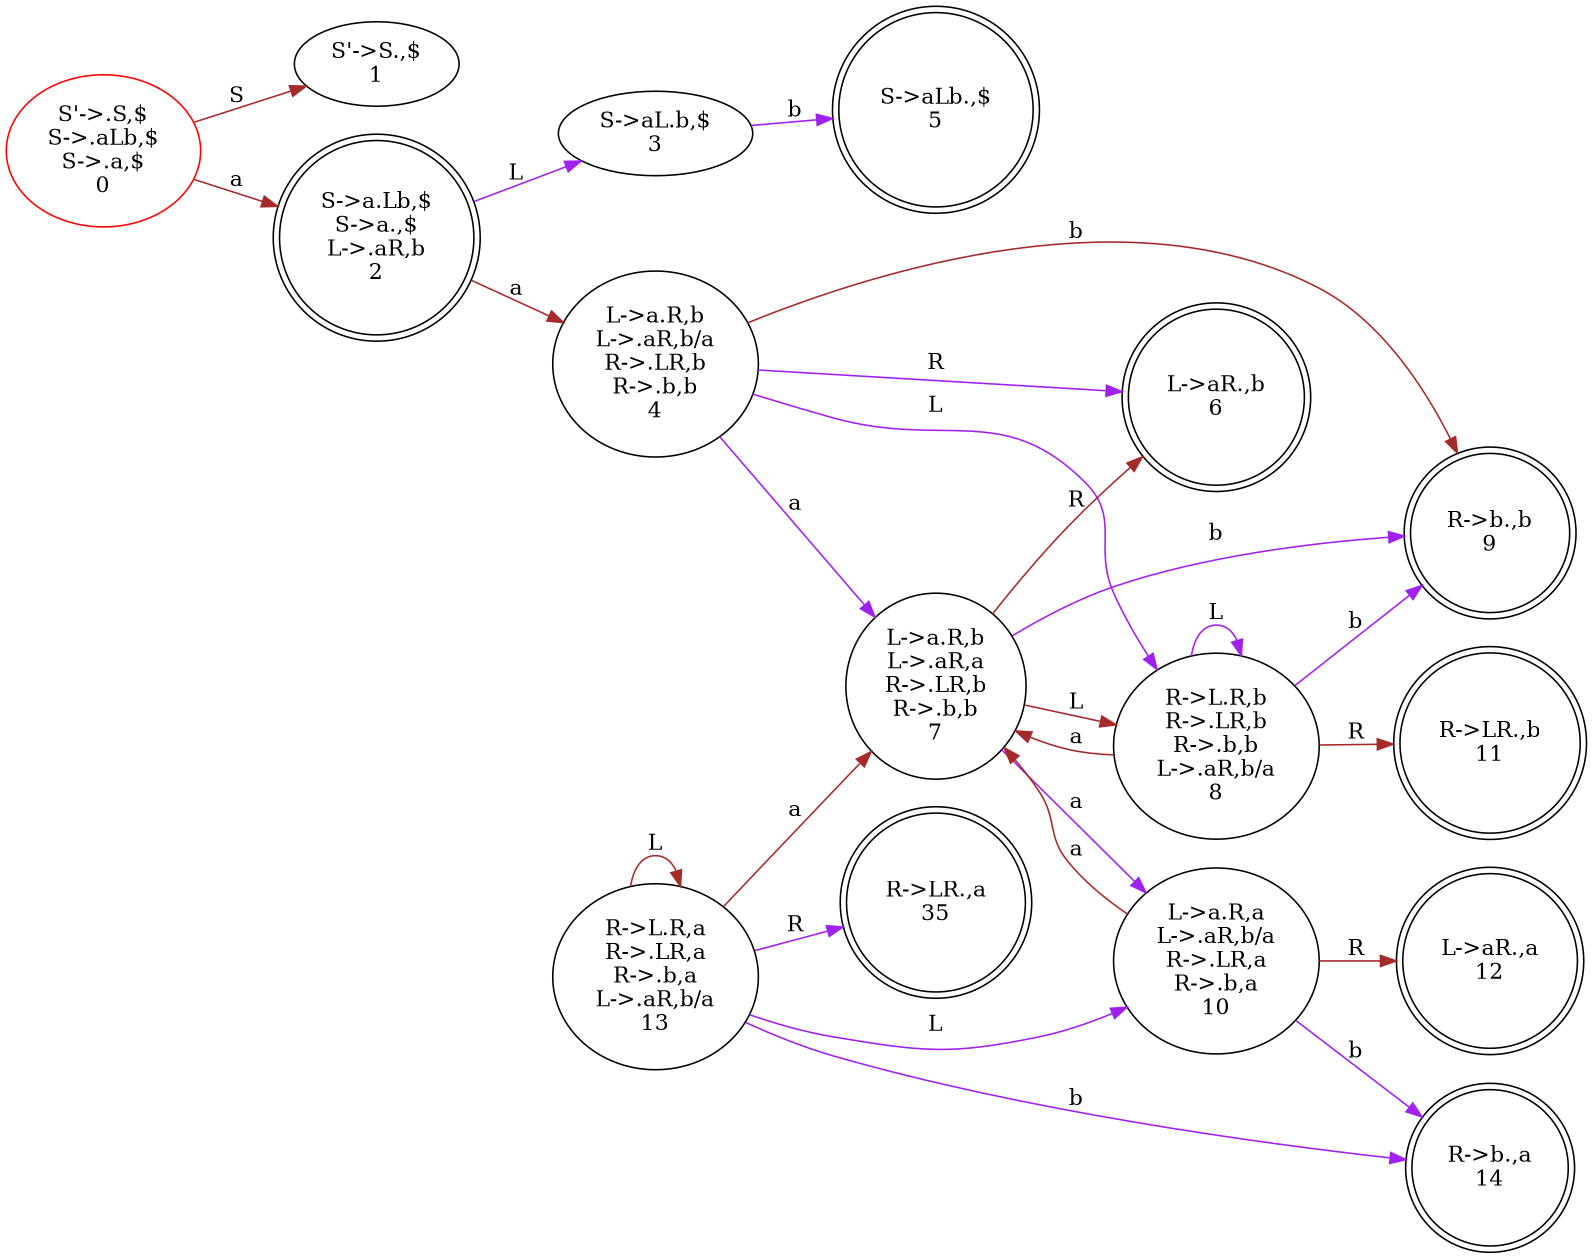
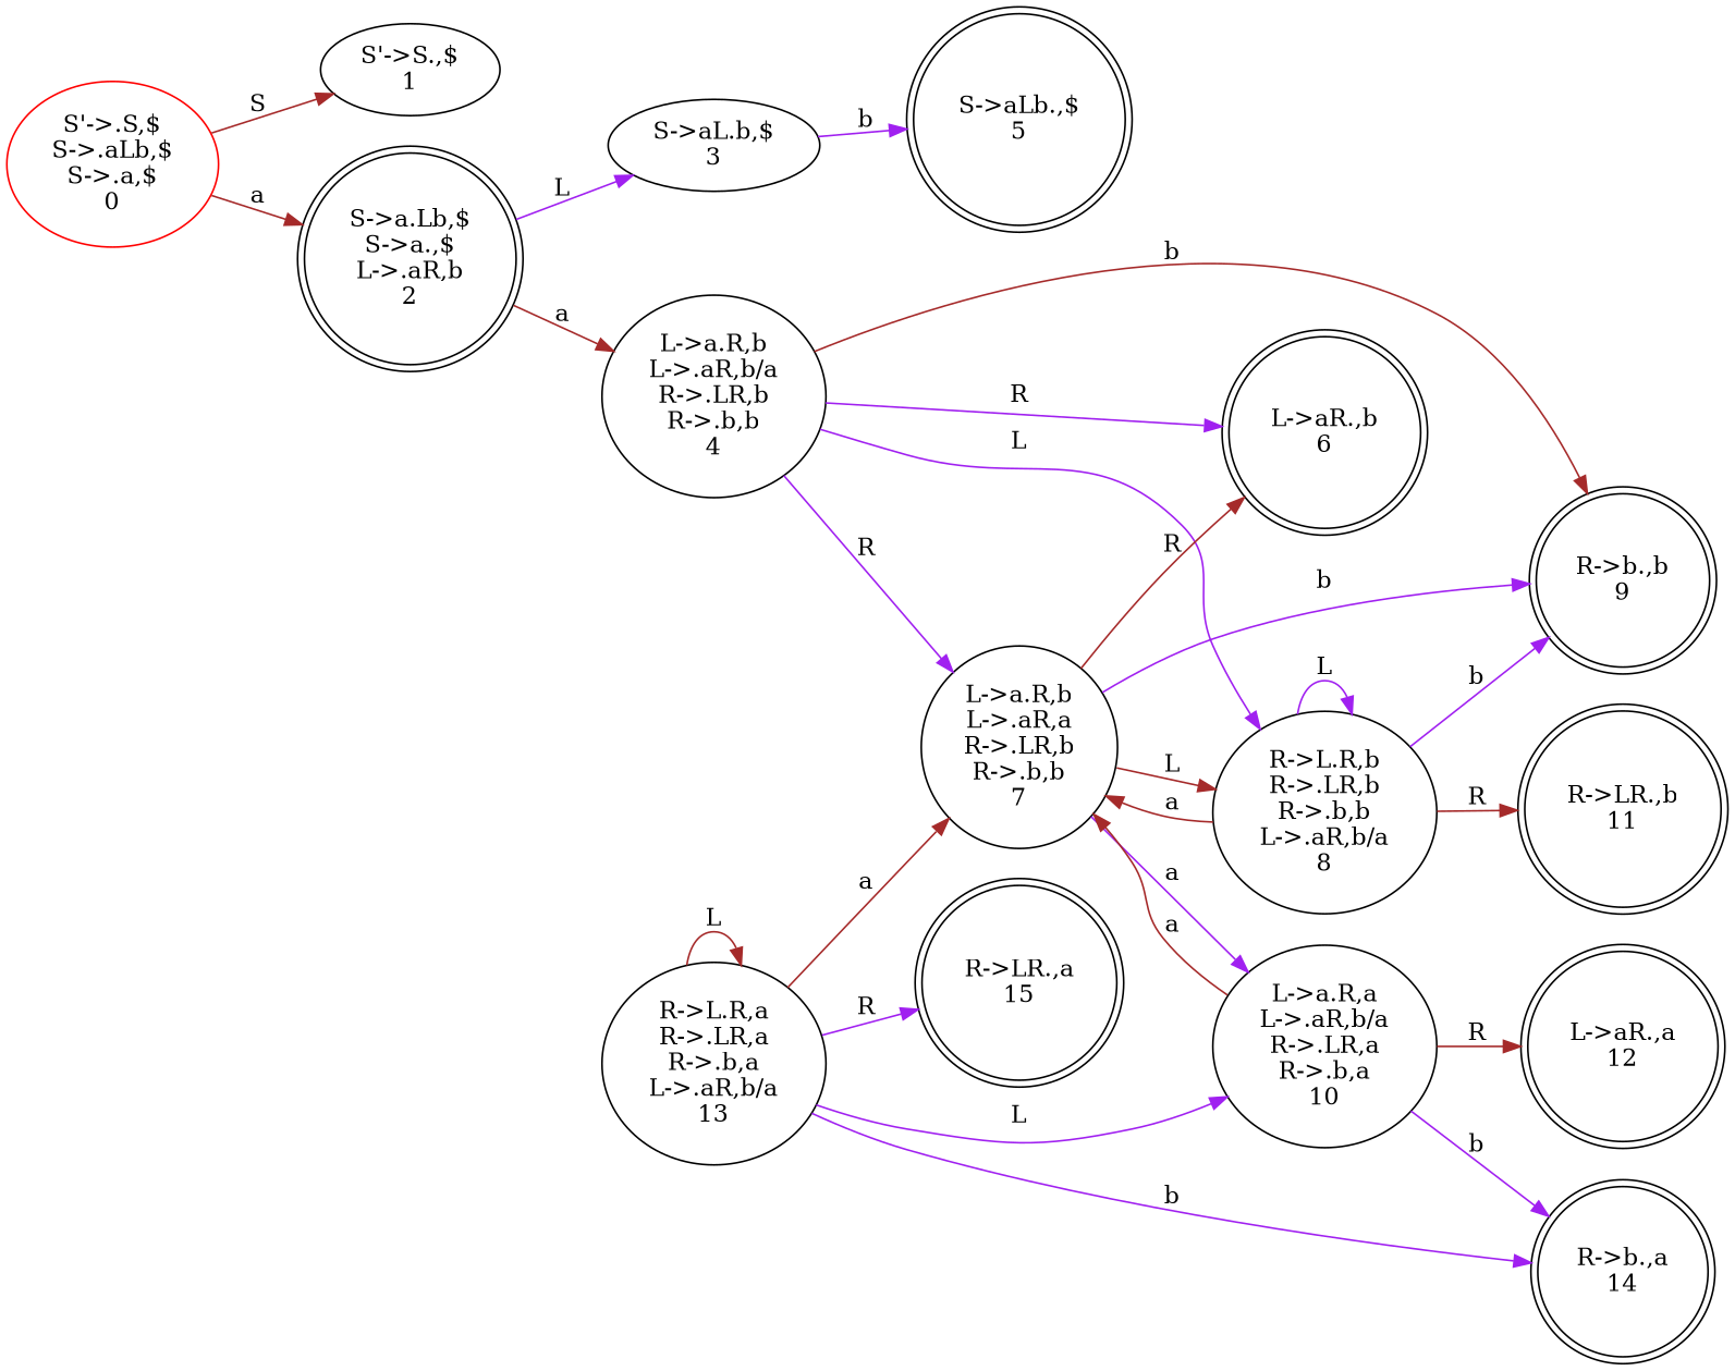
  digraph {
    rankdir=LR
    node [color=black shape=doublecircle]
    edge [color=purple]
    n1 [color=red label="S'->.S,$\nS->.aLb,$\nS->.a,$\n0" shape=""]
    n2 [label="S'->S.,$\n1" shape=ellipse]
    n3 [label="S->a.Lb,$\nS->a.,$\nL->.aR,b\n2"]
    n4 [label="S->aL.b,$\n3" shape=""]
    n5 [label="L->a.R,b\nL->.aR,b/a\nR->.LR,b\nR->.b,b\n4" shape=""]
    n6 [label="S->aLb.,$\n5"]
    n7 [label="L->aR.,b\n6"]
    n8 [label="L->a.R,b\nL->.aR,a\nR->.LR,b\nR->.b,b\n7" shape=""]
    n9 [label="R->L.R,b\nR->.LR,b\nR->.b,b\nL->.aR,b/a\n8" shape=""]
    n10 [label="R->b.,b\n9"]
    n11 [label="L->a.R,a\nL->.aR,b/a\nR->.LR,a\nR->.b,a\n10" shape=""]
    n12 [label="R->LR.,b\n11"]
    n13 [label="L->aR.,a\n12"]
    n14 [label="R->b.,a\n14"]
    n15 [label="R->L.R,a\nR->.LR,a\nR->.b,a\nL->.aR,b/a\n13" shape=""]
-   n16 [label="R->LR.,a\n35"]
+   n16 [label="R->LR.,a\n15"]
    n1 -> n2 [color=brown label=S]
    n1 -> n3 [color=brown label=a]
    n3 -> n4 [label=L]
    n3 -> n5 [color=brown label=a]
    n4 -> n6 [label=b]
    n5 -> n7 [label=R]
-   n5 -> n8 [label=a]
+   n5 -> n8 [label=R]
    n5 -> n9 [label=L]
    n5 -> n10 [color=brown label=b]
    n8 -> n7 [color=brown label=R]
    n8 -> n9 [color=brown label=L]
    n8 -> n10 [label=b]
    n8 -> n11 [label=a]
    n9 -> n8 [color=brown label=a]
    n9 -> n9 [label=L]
    n9 -> n10 [label=b]
    n9 -> n12 [color=brown label=R]
    n11 -> n8 [color=brown label=a]
    n11 -> n13 [color=brown label=R]
    n11 -> n14 [label=b]
    n15 -> n8 [color=brown label=a]
    n15 -> n11 [label=L]
    n15 -> n14 [label=b]
    n15 -> n15 [color=brown label=L]
    n15 -> n16 [label=R]
  }
